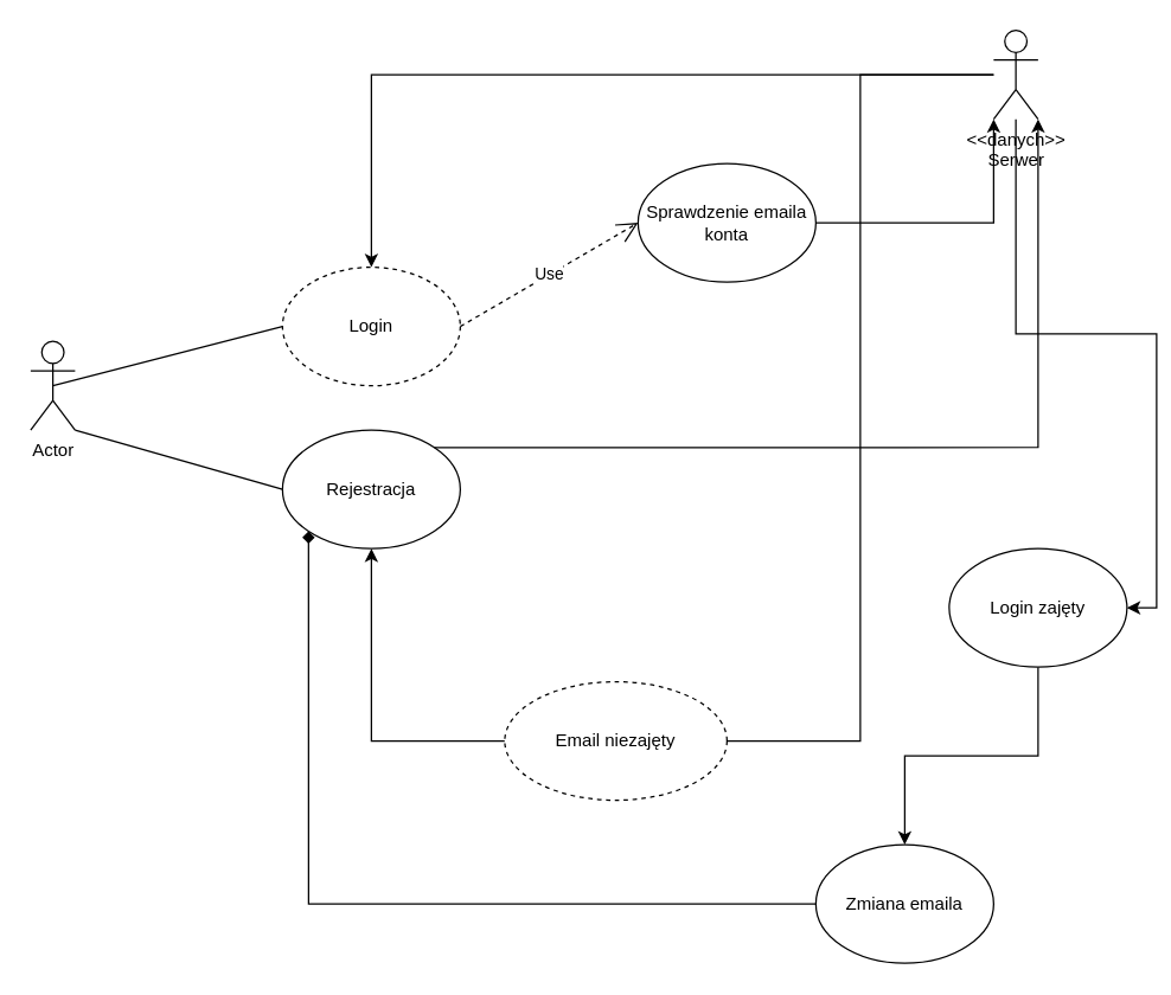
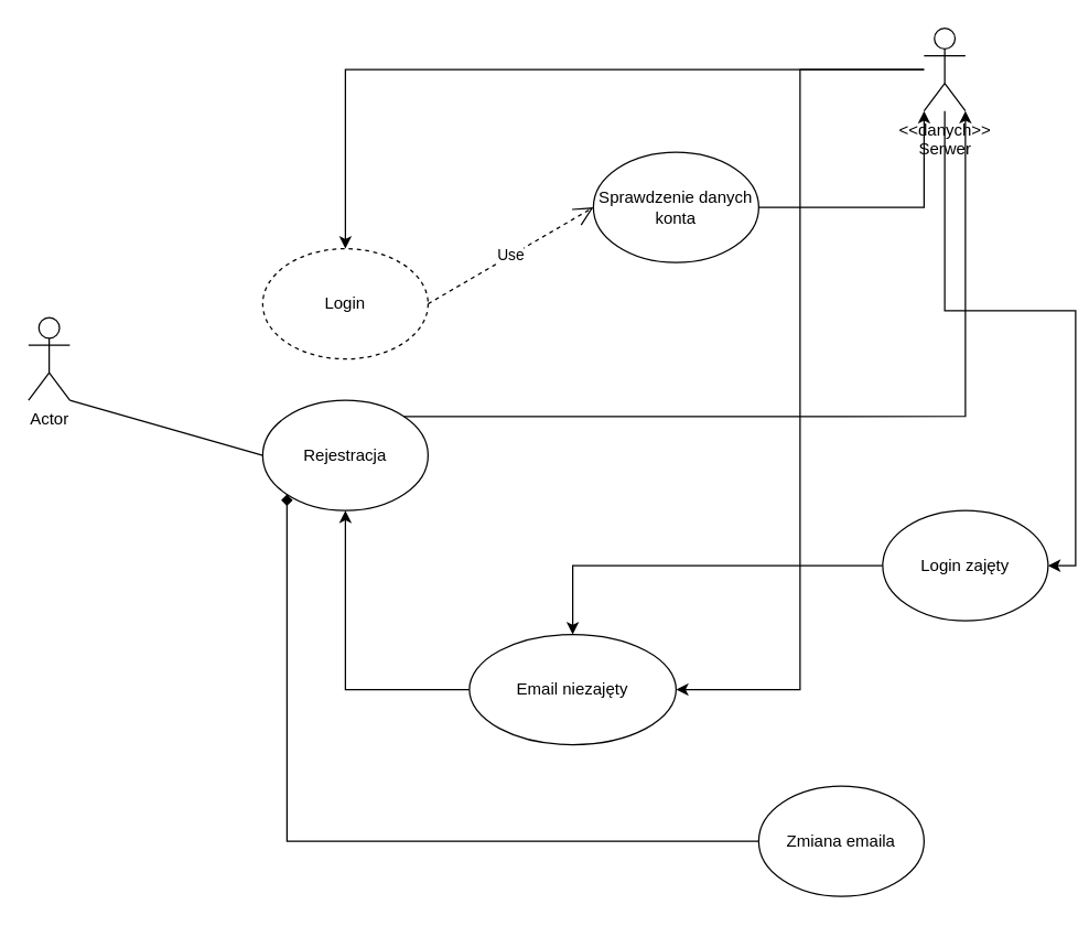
  <mxCell id="0" />
  <mxCell id="1" parent="0" />
  <mxCell id="2" value="Actor" style="shape=umlActor;verticalLabelPosition=bottom;verticalAlign=top;html=1;outlineConnect=0;" vertex="1" parent="1"><mxGeometry x="20" y="230" width="30" height="60" as="geometry" /></mxCell>
- <mxCell id="3" value="" style="endArrow=none;html=1;rounded=0;entryX=0;entryY=0.5;entryDx=0;entryDy=0;exitX=0.5;exitY=0.5;exitDx=0;exitDy=0;exitPerimeter=0;" edge="1" parent="1" source="2" target="4"><mxGeometry width="50" height="50" relative="1" as="geometry"><mxPoint x="70" y="270" as="sourcePoint" /><mxPoint x="180" y="230" as="targetPoint" /></mxGeometry></mxCell>
  <mxCell id="4" value="Login" style="ellipse;whiteSpace=wrap;html=1;dashed=1;" vertex="1" parent="1"><mxGeometry x="190" y="180" width="120" height="80" as="geometry" /></mxCell>
  <mxCell id="5" value="Use" style="endArrow=open;endSize=12;dashed=1;html=1;rounded=0;exitX=1;exitY=0.5;exitDx=0;exitDy=0;entryX=0;entryY=0.5;entryDx=0;entryDy=0;" edge="1" parent="1" source="4" target="6"><mxGeometry x="0.001" width="160" relative="1" as="geometry"><mxPoint x="370" y="190" as="sourcePoint" /><mxPoint x="430" y="150" as="targetPoint" /><mxPoint as="offset" /></mxGeometry></mxCell>
- <mxCell id="6" value="Sprawdzenie emaila konta" style="ellipse;whiteSpace=wrap;html=1;" vertex="1" parent="1"><mxGeometry x="430" y="110" width="120" height="80" as="geometry" /></mxCell>
+ <mxCell id="6" value="Sprawdzenie danych konta" style="ellipse;whiteSpace=wrap;html=1;" vertex="1" parent="1"><mxGeometry x="430" y="110" width="120" height="80" as="geometry" /></mxCell>
  <mxCell id="7" value="Rejestracja" style="ellipse;whiteSpace=wrap;html=1;" vertex="1" parent="1"><mxGeometry x="190" y="290" width="120" height="80" as="geometry" /></mxCell>
  <mxCell id="8" value="" style="endArrow=none;html=1;rounded=0;entryX=0;entryY=0.5;entryDx=0;entryDy=0;exitX=1;exitY=1;exitDx=0;exitDy=0;exitPerimeter=0;" edge="1" parent="1" source="2" target="7"><mxGeometry width="50" height="50" relative="1" as="geometry"><mxPoint x="30" y="270" as="sourcePoint" /><mxPoint x="80" y="220" as="targetPoint" /></mxGeometry></mxCell>
  <mxCell id="9" style="edgeStyle=orthogonalEdgeStyle;rounded=0;orthogonalLoop=1;jettySize=auto;html=1;entryX=0.5;entryY=0;entryDx=0;entryDy=0;" edge="1" parent="1" source="12" target="4"><mxGeometry relative="1" as="geometry" /></mxCell>
  <mxCell id="10" style="edgeStyle=orthogonalEdgeStyle;rounded=0;orthogonalLoop=1;jettySize=auto;html=1;entryX=1;entryY=0.5;entryDx=0;entryDy=0;" edge="1" parent="1" source="12" target="15"><mxGeometry relative="1" as="geometry" /></mxCell>
- <mxCell id="11" style="edgeStyle=orthogonalEdgeStyle;rounded=0;orthogonalLoop=1;jettySize=auto;html=1;entryX=1;entryY=0.5;entryDx=0;entryDy=0;endArrow=none;" edge="1" parent="1" source="12" target="17"><mxGeometry relative="1" as="geometry" /></mxCell>
+ <mxCell id="11" style="edgeStyle=orthogonalEdgeStyle;rounded=0;orthogonalLoop=1;jettySize=auto;html=1;entryX=1;entryY=0.5;entryDx=0;entryDy=0;" edge="1" parent="1" source="12" target="17"><mxGeometry relative="1" as="geometry" /></mxCell>
  <mxCell id="12" value="&amp;lt;&amp;lt;danych&amp;gt;&amp;gt;&lt;br&gt;Serwer" style="shape=umlActor;verticalLabelPosition=bottom;verticalAlign=top;html=1;" vertex="1" parent="1"><mxGeometry x="670" y="20" width="30" height="60" as="geometry" /></mxCell>
  <mxCell id="13" style="edgeStyle=orthogonalEdgeStyle;rounded=0;orthogonalLoop=1;jettySize=auto;html=1;entryX=0;entryY=1;entryDx=0;entryDy=0;entryPerimeter=0;" edge="1" parent="1" source="6" target="12"><mxGeometry relative="1" as="geometry" /></mxCell>
- <mxCell id="14" value="" style="edgeStyle=orthogonalEdgeStyle;rounded=0;orthogonalLoop=1;jettySize=auto;html=1;" edge="1" parent="1" source="15" target="20"><mxGeometry relative="1" as="geometry" /></mxCell>
+ <mxCell id="14" value="" style="edgeStyle=orthogonalEdgeStyle;rounded=0;orthogonalLoop=1;jettySize=auto;html=1;" edge="1" parent="1" source="15" target="17"><mxGeometry relative="1" as="geometry" /></mxCell>
  <mxCell id="15" value="Login zajęty" style="ellipse;whiteSpace=wrap;html=1;" vertex="1" parent="1"><mxGeometry x="640" y="370" width="120" height="80" as="geometry" /></mxCell>
  <mxCell id="16" style="edgeStyle=orthogonalEdgeStyle;rounded=0;orthogonalLoop=1;jettySize=auto;html=1;entryX=0.5;entryY=1;entryDx=0;entryDy=0;" edge="1" parent="1" source="17" target="7"><mxGeometry relative="1" as="geometry" /></mxCell>
- <mxCell id="17" value="Email niezajęty" style="ellipse;whiteSpace=wrap;html=1;dashed=1;" vertex="1" parent="1"><mxGeometry x="340" y="459.95" width="150" height="80" as="geometry" /></mxCell>
+ <mxCell id="17" value="Email niezajęty" style="ellipse;whiteSpace=wrap;html=1;" vertex="1" parent="1"><mxGeometry x="340" y="459.95" width="150" height="80" as="geometry" /></mxCell>
  <mxCell id="18" style="edgeStyle=orthogonalEdgeStyle;rounded=0;orthogonalLoop=1;jettySize=auto;html=1;exitX=1;exitY=0;exitDx=0;exitDy=0;entryX=1;entryY=1;entryDx=0;entryDy=0;entryPerimeter=0;" edge="1" parent="1" source="7" target="12"><mxGeometry relative="1" as="geometry" /></mxCell>
  <mxCell id="19" style="edgeStyle=orthogonalEdgeStyle;rounded=0;orthogonalLoop=1;jettySize=auto;html=1;entryX=0;entryY=1;entryDx=0;entryDy=0;endArrow=diamond;" edge="1" parent="1" source="20" target="7"><mxGeometry relative="1" as="geometry" /></mxCell>
  <mxCell id="20" value="Zmiana emaila" style="ellipse;whiteSpace=wrap;html=1;" vertex="1" parent="1"><mxGeometry x="550" y="570" width="120" height="80" as="geometry" /></mxCell>
